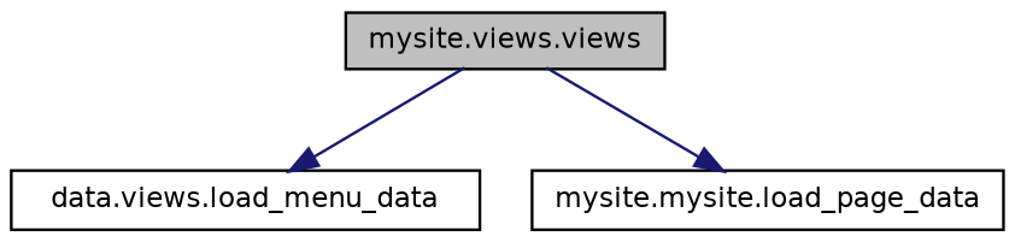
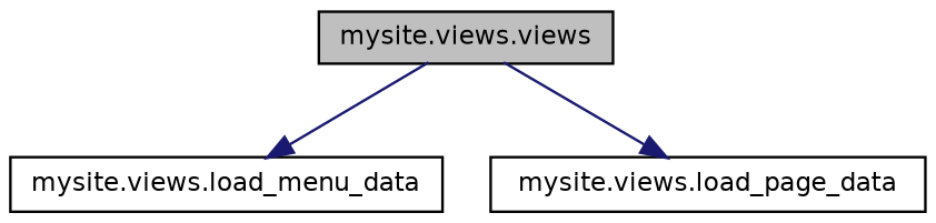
  digraph {
    rankdir=TB
    node [color=black fillcolor=white fontname=Helvetica fontsize=10 shape=record style=filled]
    edge [color=midnightblue fontname=Helvetica fontsize=10 labelfontname=Helvetica labelfontsize=10 style=solid]
    n1 [fillcolor=grey75 fontcolor=black height=0.2 label="mysite.views.views" width=0.4]
-   n2 [height=0.2 label="data.views.load_menu_data" width=0.4]
-   n3 [height=0.2 label="mysite.mysite.load_page_data" width=0.4]
+   n2 [height=0.2 label="mysite.views.load_menu_data" width=0.4]
+   n3 [height=0.2 label="mysite.views.load_page_data" width=0.4]
    n1 -> n2
    n1 -> n3
  }
